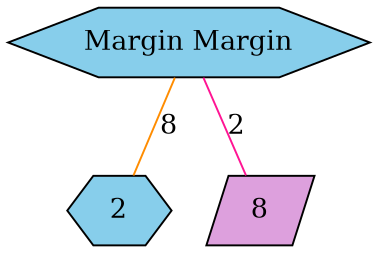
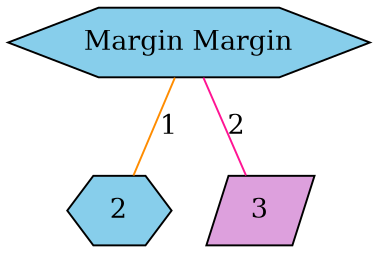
  graph {
    node [fillcolor=skyblue shape=hexagon style=filled]
    edge [style=solid]
    n1 [label="Margin Margin"]
    n2 [label=2]
-   n3 [fillcolor=plum label=8 shape=parallelogram]
-   n1 -- n2 [color=darkorange label=8]
+   n3 [fillcolor=plum label=3 shape=parallelogram]
+   n1 -- n2 [color=darkorange label=1]
    n1 -- n3 [color=deeppink label=2]
  }
